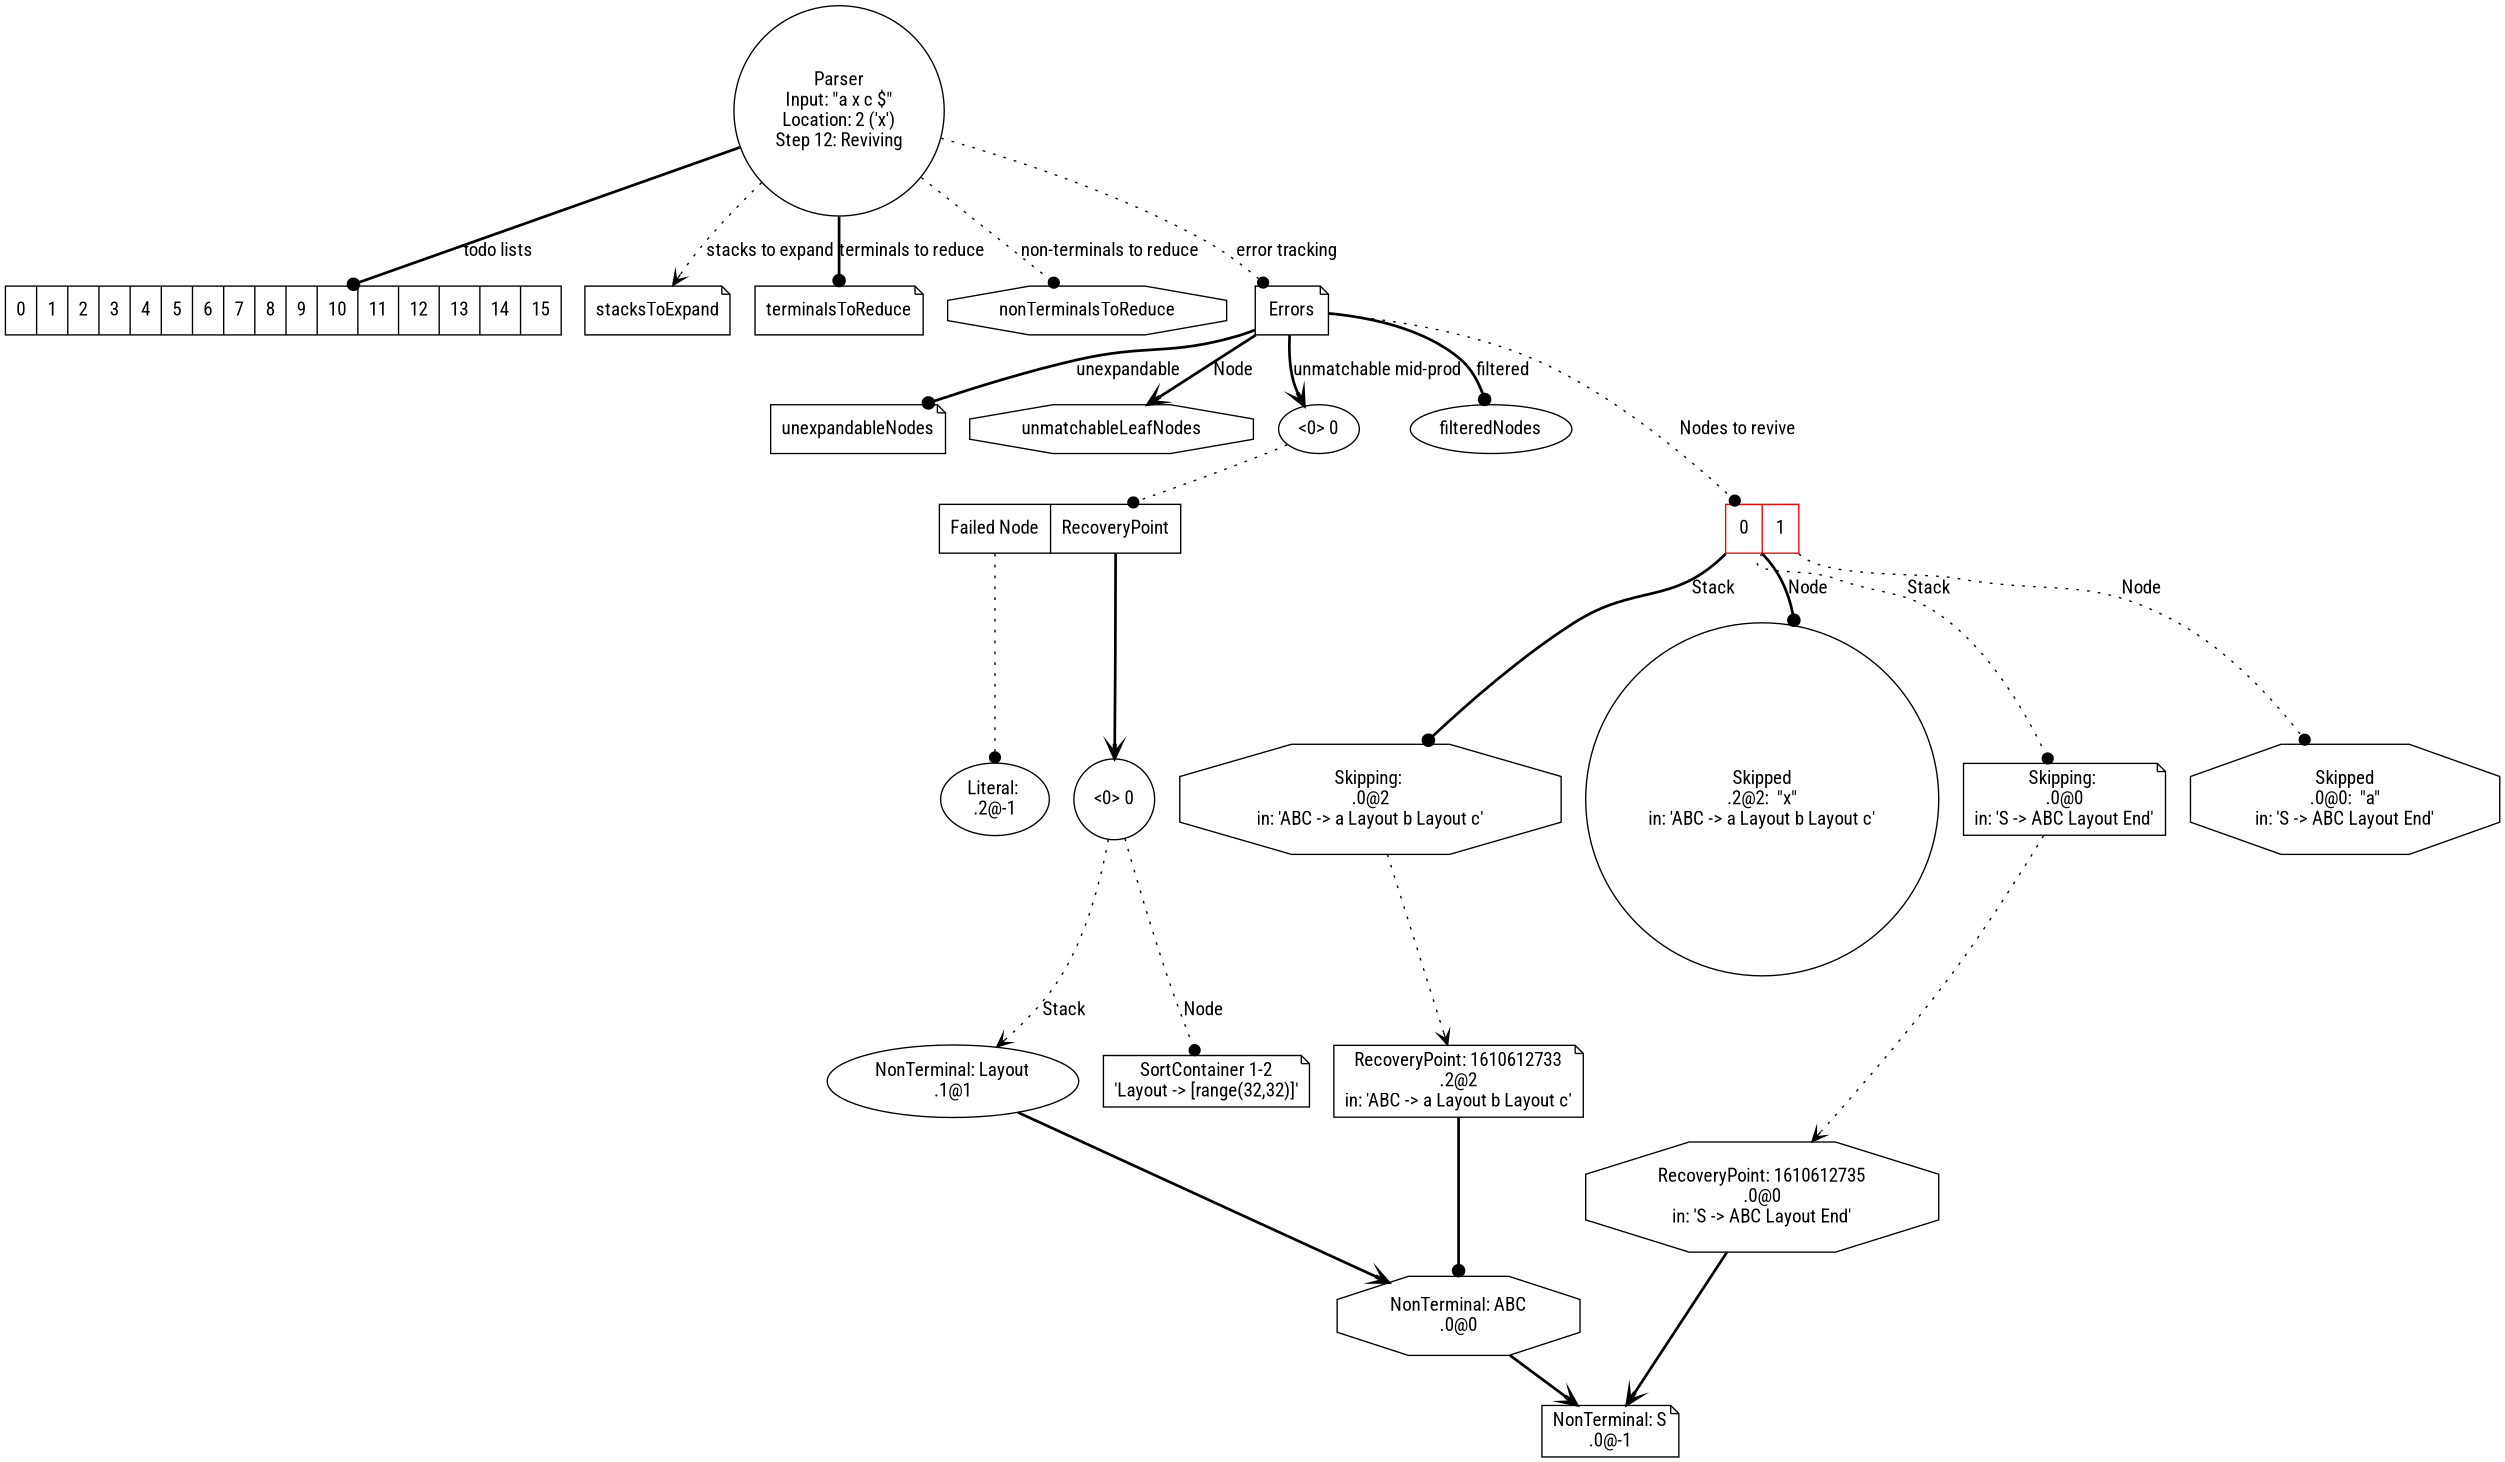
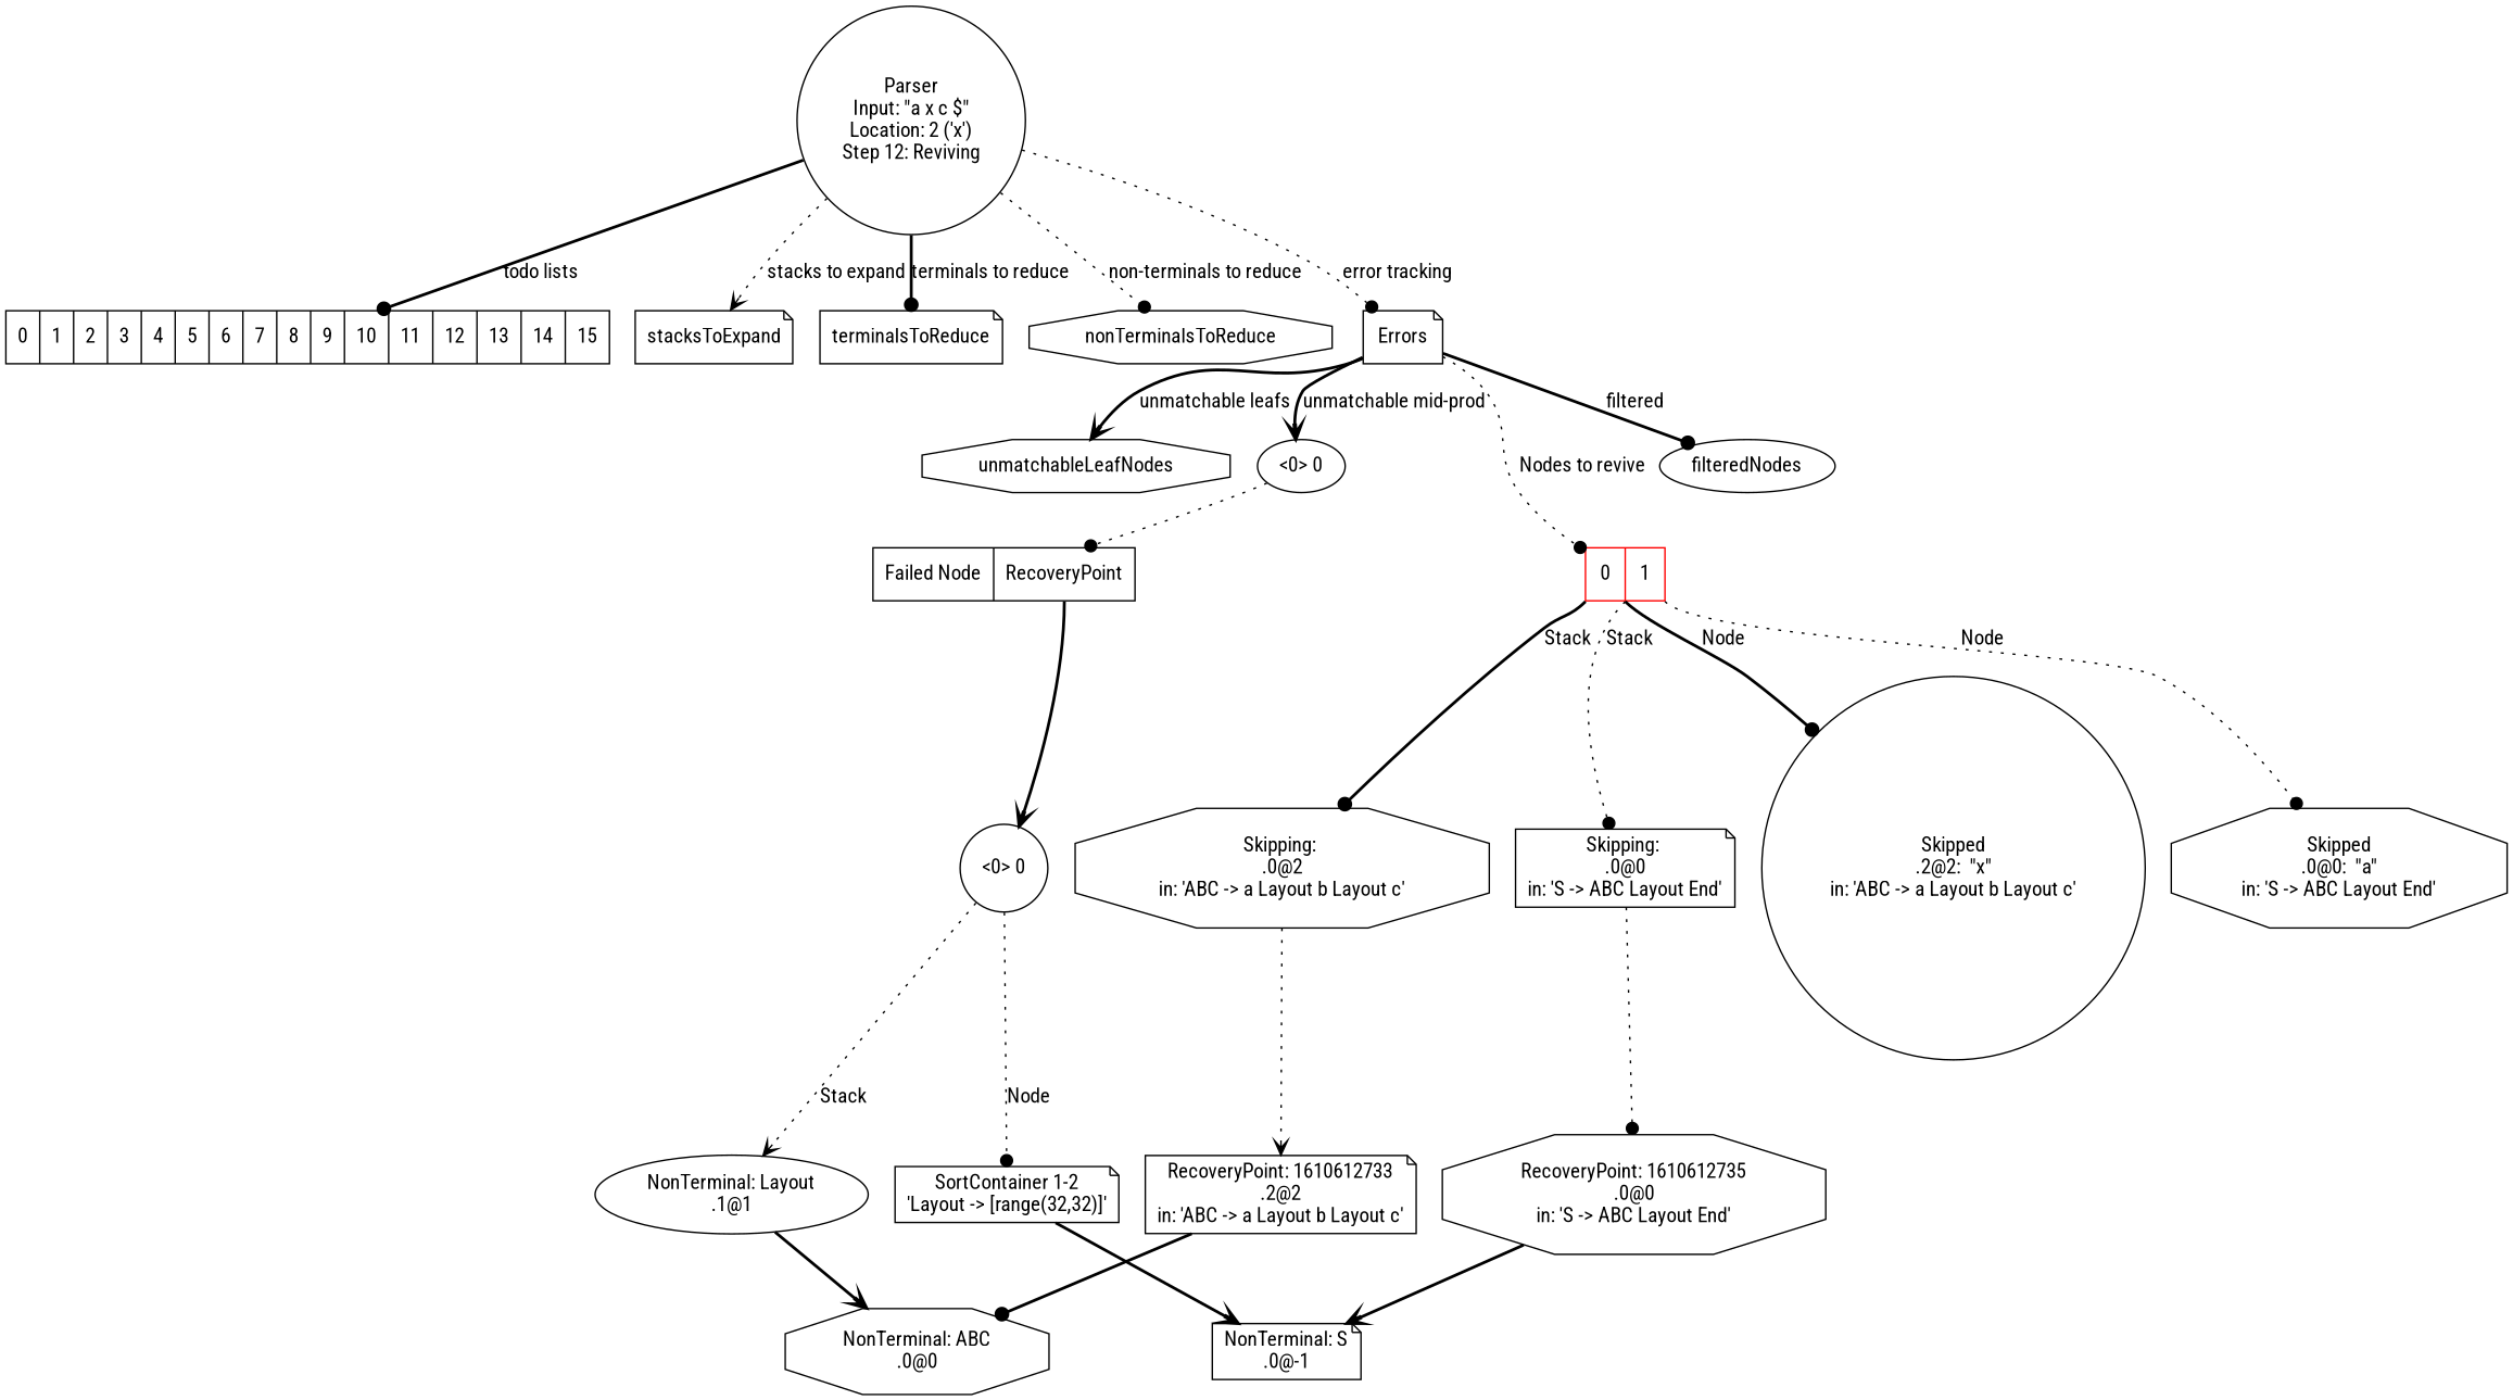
  digraph {
    fontname="Roboto Condensed"
    node [fontname="Roboto Condensed" shape=note]
    edge [arrowhead=dot fontname="Roboto Condensed" style=bold]
    n1 [label="Parser\nInput: \"a x c $\"\nLocation: 2 ('x')\nStep 12: Reviving" shape=circle]
    n2 [label="<0> 0 | <1> 1 | <2> 2 | <3> 3 | <4> 4 | <5> 5 | <6> 6 | <7> 7 | <8> 8 | <9> 9 | <10> 10 | <11> 11 | <12> 12 | <13> 13 | <14> 14 | <15> 15" shape=record]
    stacksToExpand
    terminalsToReduce
    nonTerminalsToReduce [shape=octagon]
    n6 [label=Errors]
-   unexpandableNodes
    unmatchableLeafNodes [shape=octagon]
    n9 [label="<0> 0" shape=ellipse]
    filteredNodes [shape=ellipse]
    n11 [color=red label="<0> 0 | <1> 1" shape=record]
    n12 [label="<failedNode> Failed Node | <predecessors> RecoveryPoint" shape=record]
-   n13 [label="Literal: \n.2@-1" shape=ellipse]
    n14 [label="<0> 0" shape=circle]
    n15 [label="NonTerminal: Layout\n.1@1" shape=ellipse]
    n16 [label="SortContainer 1-2\n'Layout -> [range(32,32)]'"]
    n17 [label="NonTerminal: ABC\n.0@0" shape=octagon]
    n18 [label="NonTerminal: S\n.0@-1"]
    n19 [label="Skipping: \n.0@2\nin: 'ABC -> a Layout b Layout c'" shape=octagon]
    n20 [label="Skipped\n.2@2:  \"x\"\nin: 'ABC -> a Layout b Layout c'" shape=circle]
    n21 [label="Skipping: \n.0@0\nin: 'S -> ABC Layout End'"]
    n22 [label="Skipped\n.0@0:  \"a\"\nin: 'S -> ABC Layout End'" shape=octagon]
    n23 [label="RecoveryPoint: 1610612733\n.2@2\nin: 'ABC -> a Layout b Layout c'"]
    n24 [label="RecoveryPoint: 1610612735\n.0@0\nin: 'S -> ABC Layout End'" shape=octagon]
    n1 -> n2 [label="todo lists"]
    n1 -> stacksToExpand [arrowhead=vee label="stacks to expand" style=dotted]
    n1 -> terminalsToReduce [label="terminals to reduce"]
    n1 -> nonTerminalsToReduce [label="non-terminals to reduce" style=dotted]
    n1 -> n6 [label="error tracking" style=dotted]
-   n6 -> unexpandableNodes [label=unexpandable]
-   n6 -> unmatchableLeafNodes [arrowhead=vee label="Node"]
+   n6 -> unmatchableLeafNodes [arrowhead=vee label="unmatchable leafs"]
    n6 -> n9 [arrowhead=vee label="unmatchable mid-prod"]
    n6 -> filteredNodes [label=filtered]
    n6 -> n11 [label="Nodes to revive" style=dotted]
    n9 -> n12 [style=dotted tailport=0]
    n11 -> n19 [label=Stack tailport="0:sw"]
    n11 -> n20 [label="Node" tailport="0:se"]
    n11 -> n21 [label=Stack style=dotted tailport="1:sw"]
    n11 -> n22 [label="Node" style=dotted tailport="1:se"]
-   n12 -> n13 [style=dotted tailport=failedNode]
    n12 -> n14 [arrowhead=vee tailport=predecessors]
    n14 -> n15 [arrowhead=vee label=Stack style=dotted tailport="0:sw"]
    n14 -> n16 [label="Node" style=dotted tailport="0:se"]
    n15 -> n17 [arrowhead=vee]
-   n17 -> n18 [arrowhead=vee]
+   n16 -> n18 [arrowhead=vee]
    n19 -> n23 [arrowhead=vee style=dotted]
-   n21 -> n24 [arrowhead=vee style=dotted]
+   n21 -> n24 [style=dotted]
    n23 -> n17
    n24 -> n18 [arrowhead=vee]
  }
